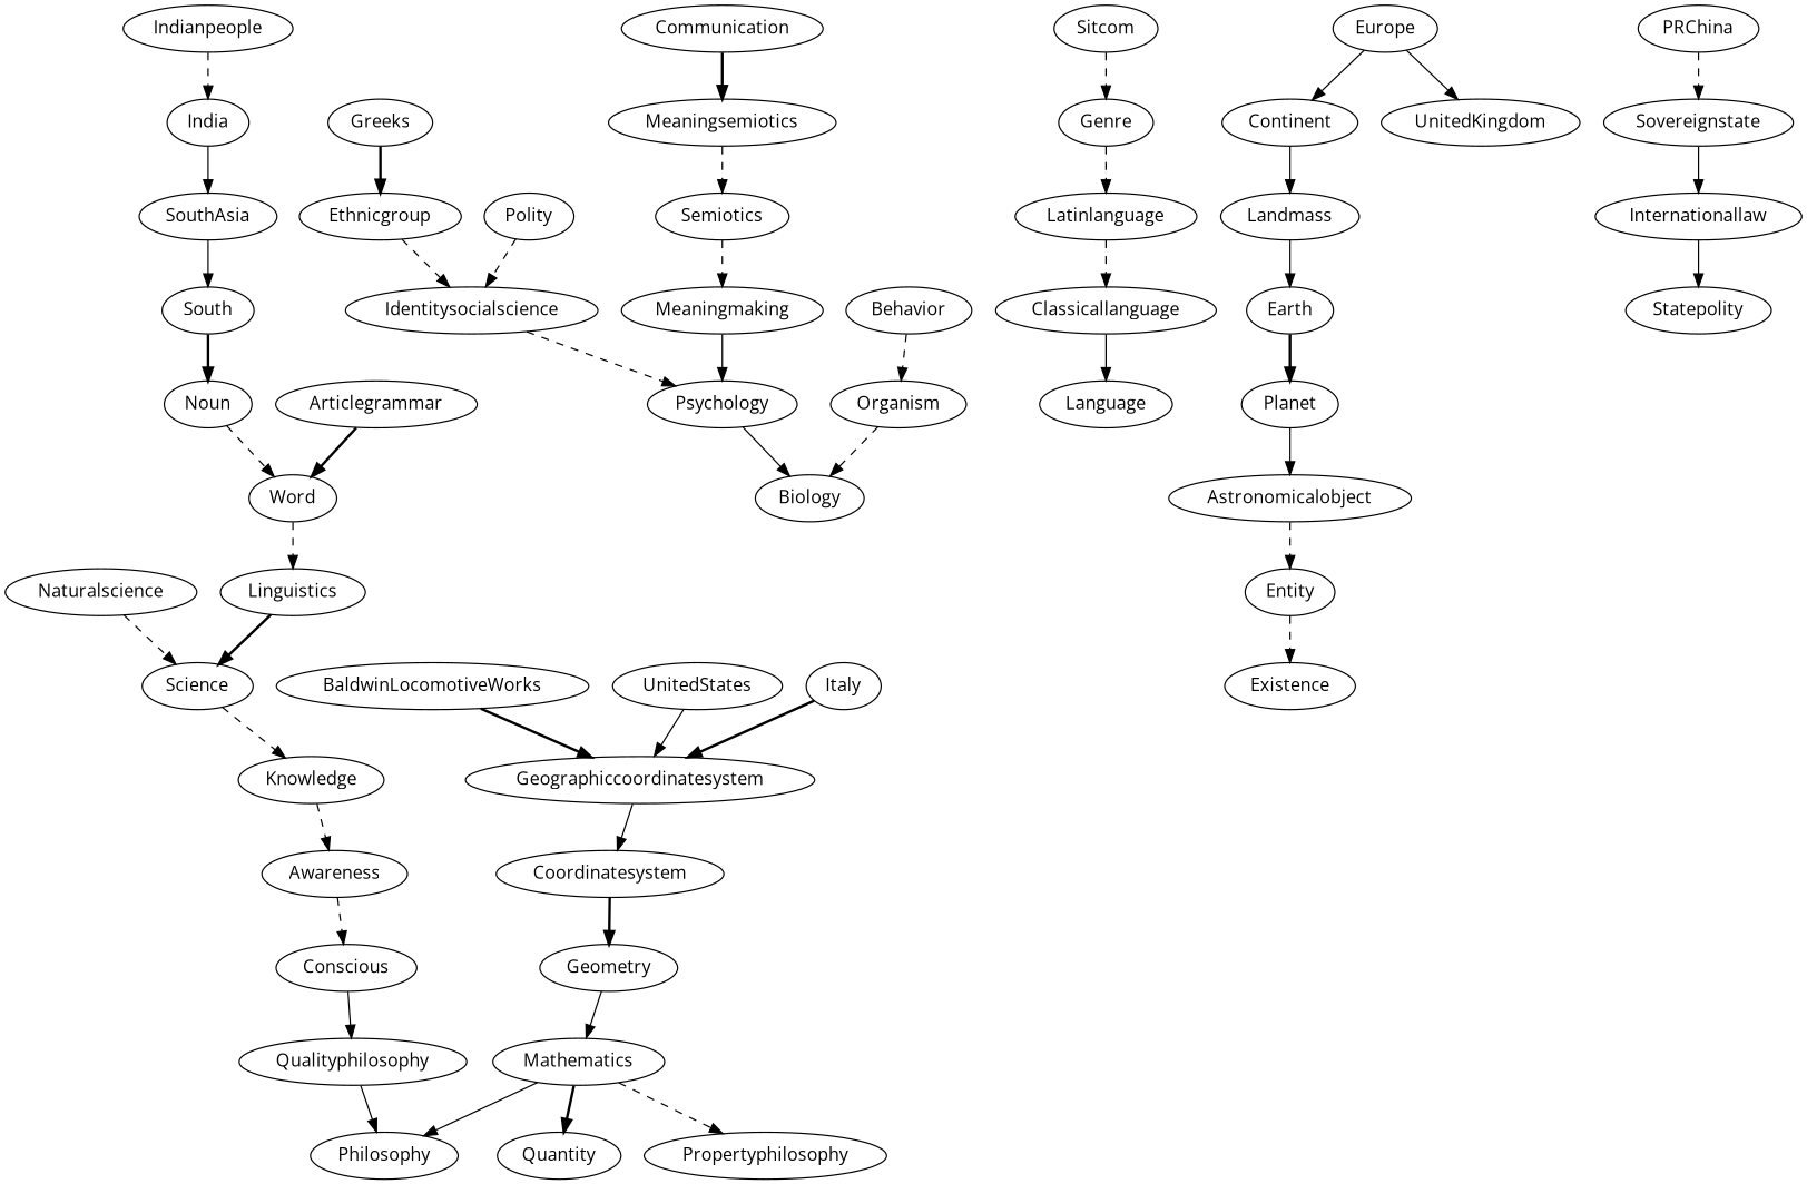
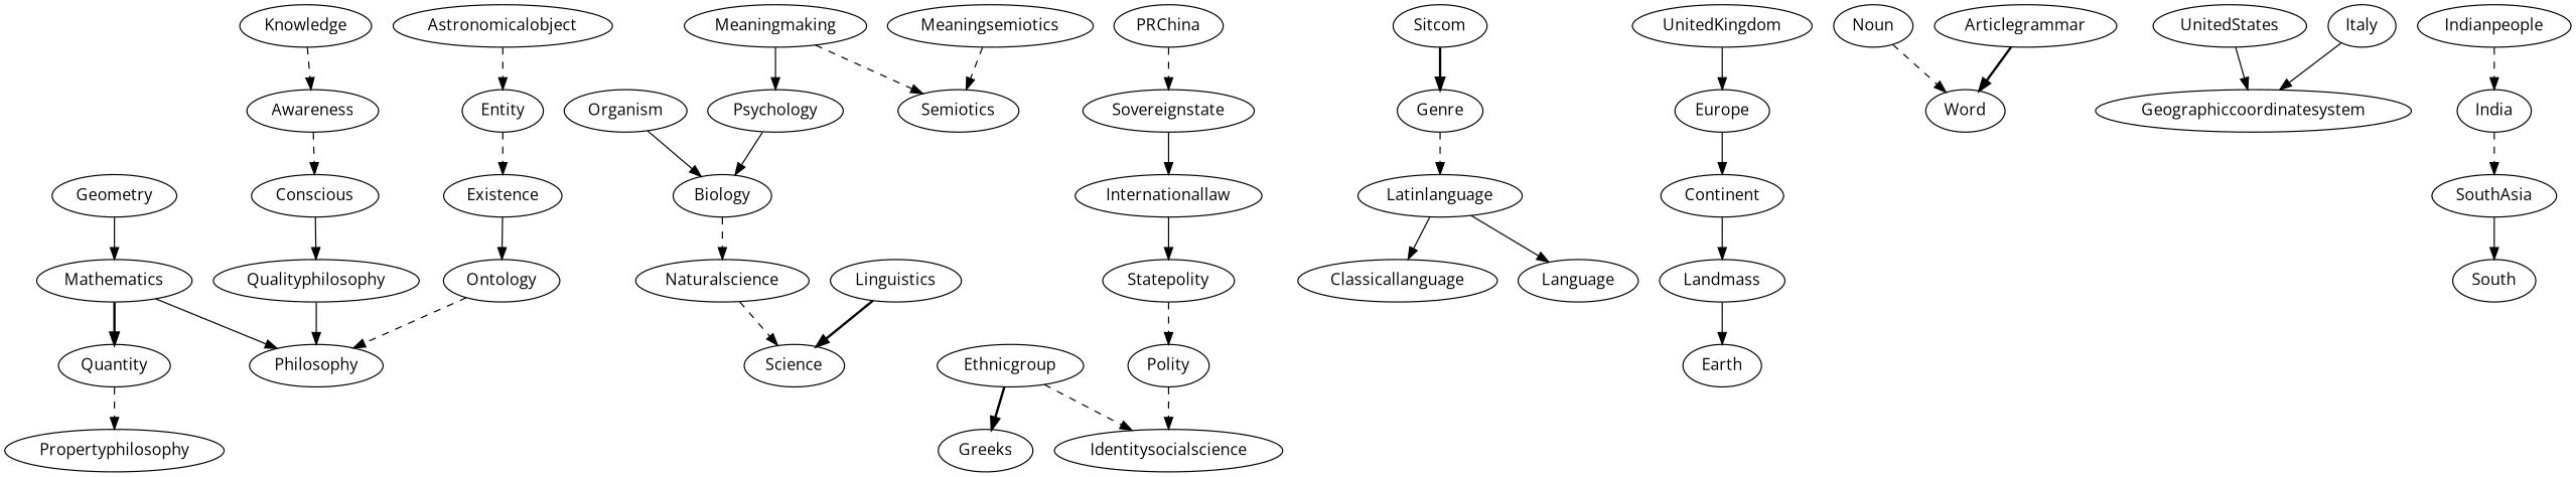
  digraph {
    fontname="Open Sans"
    node [fontname="Open Sans"]
    edge [fontname="Open Sans" style=dashed]
    Geometry
    Mathematics
    Quantity
    Philosophy
    Propertyphilosophy
    Organism
    Biology
    Naturalscience
    Science
    Greeks
    Ethnicgroup
    Identitysocialscience
    Psychology
    Knowledge
    Awareness
    Sitcom
    Genre
    Latinlanguage
    Classicallanguage
    Landmass
    Earth
-   Planet
    Astronomicalobject
-   Coordinatesystem
    Noun
    Word
    Articlegrammar
    Linguistics
    Conscious
    Qualityphilosophy
-   BaldwinLocomotiveWorks
    Geographiccoordinatesystem
    India
    SouthAsia
    South
    Language
-   Communication
    Meaningsemiotics
    Continent
    Existence
-   Behavior
+   Ontology
    Indianpeople
    Meaningmaking
    Entity
    PRChina
    Sovereignstate
    Internationallaw
    Statepolity
    UnitedStates
    Polity
    Semiotics
    UnitedKingdom
    Europe
    Italy
    Geometry -> Mathematics [style=solid]
    Mathematics -> Quantity [style=bold]
    Mathematics -> Philosophy [style=solid]
-   Mathematics -> Propertyphilosophy
-   Organism -> Biology
+   Quantity -> Propertyphilosophy
+   Organism -> Biology [style=solid]
+   Biology -> Naturalscience
    Naturalscience -> Science
-   Science -> Knowledge
-   Greeks -> Ethnicgroup [style=bold]
+   Ethnicgroup -> Greeks [style=bold]
    Ethnicgroup -> Identitysocialscience
-   Identitysocialscience -> Psychology
    Psychology -> Biology [style=solid]
    Knowledge -> Awareness
    Awareness -> Conscious
-   Sitcom -> Genre
+   Sitcom -> Genre [style=bold]
    Genre -> Latinlanguage
-   Latinlanguage -> Classicallanguage
-   Classicallanguage -> Language [style=solid]
+   Latinlanguage -> Classicallanguage [style=solid]
+   Latinlanguage -> Language [style=solid]
    Landmass -> Earth [style=solid]
-   Earth -> Planet [style=bold]
-   Planet -> Astronomicalobject [style=solid]
    Astronomicalobject -> Entity
-   Coordinatesystem -> Geometry [style=bold]
    Noun -> Word
-   Word -> Linguistics
    Articlegrammar -> Word [style=bold]
    Linguistics -> Science [style=bold]
    Conscious -> Qualityphilosophy [style=solid]
    Qualityphilosophy -> Philosophy [style=solid]
-   BaldwinLocomotiveWorks -> Geographiccoordinatesystem [style=bold]
-   Geographiccoordinatesystem -> Coordinatesystem [style=solid]
-   India -> SouthAsia [style=solid]
+   India -> SouthAsia
    SouthAsia -> South [style=solid]
-   South -> Noun [style=bold]
-   Communication -> Meaningsemiotics [style=bold]
    Meaningsemiotics -> Semiotics
    Continent -> Landmass [style=solid]
-   Behavior -> Organism
+   Existence -> Ontology [style=solid]
+   Ontology -> Philosophy
    Indianpeople -> India
    Meaningmaking -> Psychology [style=solid]
    Entity -> Existence
    PRChina -> Sovereignstate
    Sovereignstate -> Internationallaw [style=solid]
    Internationallaw -> Statepolity [style=solid]
+   Statepolity -> Polity
    UnitedStates -> Geographiccoordinatesystem [style=solid]
    Polity -> Identitysocialscience
-   Semiotics -> Meaningmaking
-   Europe -> UnitedKingdom [style=solid]
+   Meaningmaking -> Semiotics
+   UnitedKingdom -> Europe [style=solid]
    Europe -> Continent [style=solid]
-   Italy -> Geographiccoordinatesystem [style=bold]
+   Italy -> Geographiccoordinatesystem [style=solid]
  }
